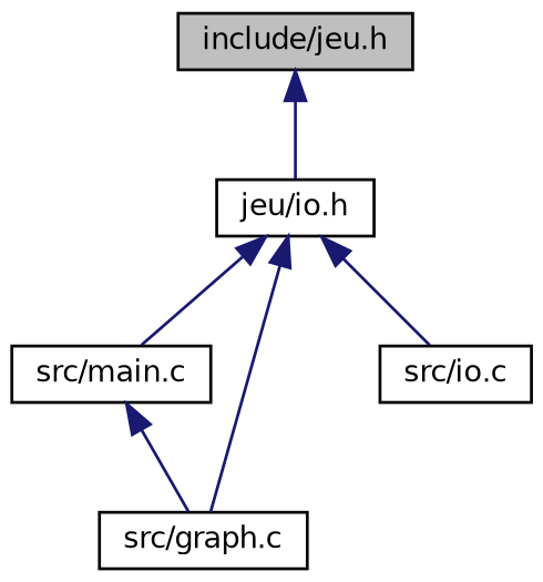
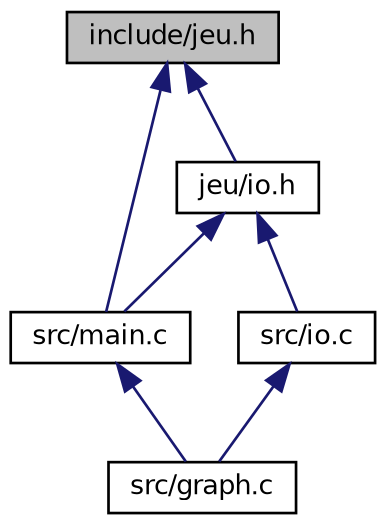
  digraph {
    node [color=black fillcolor=white fontname=Helvetica fontsize=10 shape=record style=filled]
    edge [color=midnightblue dir=back fontname=Helvetica fontsize=10 labelfontname=Helvetica labelfontsize=10 style=solid]
    n1 [fillcolor=grey75 fontcolor=black height=0.2 label="include/jeu.h" width=0.4]
    n2 [height=0.2 label="src/main.c" width=0.4]
    n3 [height=0.2 label="jeu/io.h" width=0.4]
    n4 [height=0.2 label="src/graph.c" width=0.4]
    n5 [height=0.2 label="src/io.c" width=0.4]
+   n1 -> n2
    n1 -> n3
    n2 -> n4
    n3 -> n2
-   n3 -> n4
+   n5 -> n4
    n3 -> n5
  }
